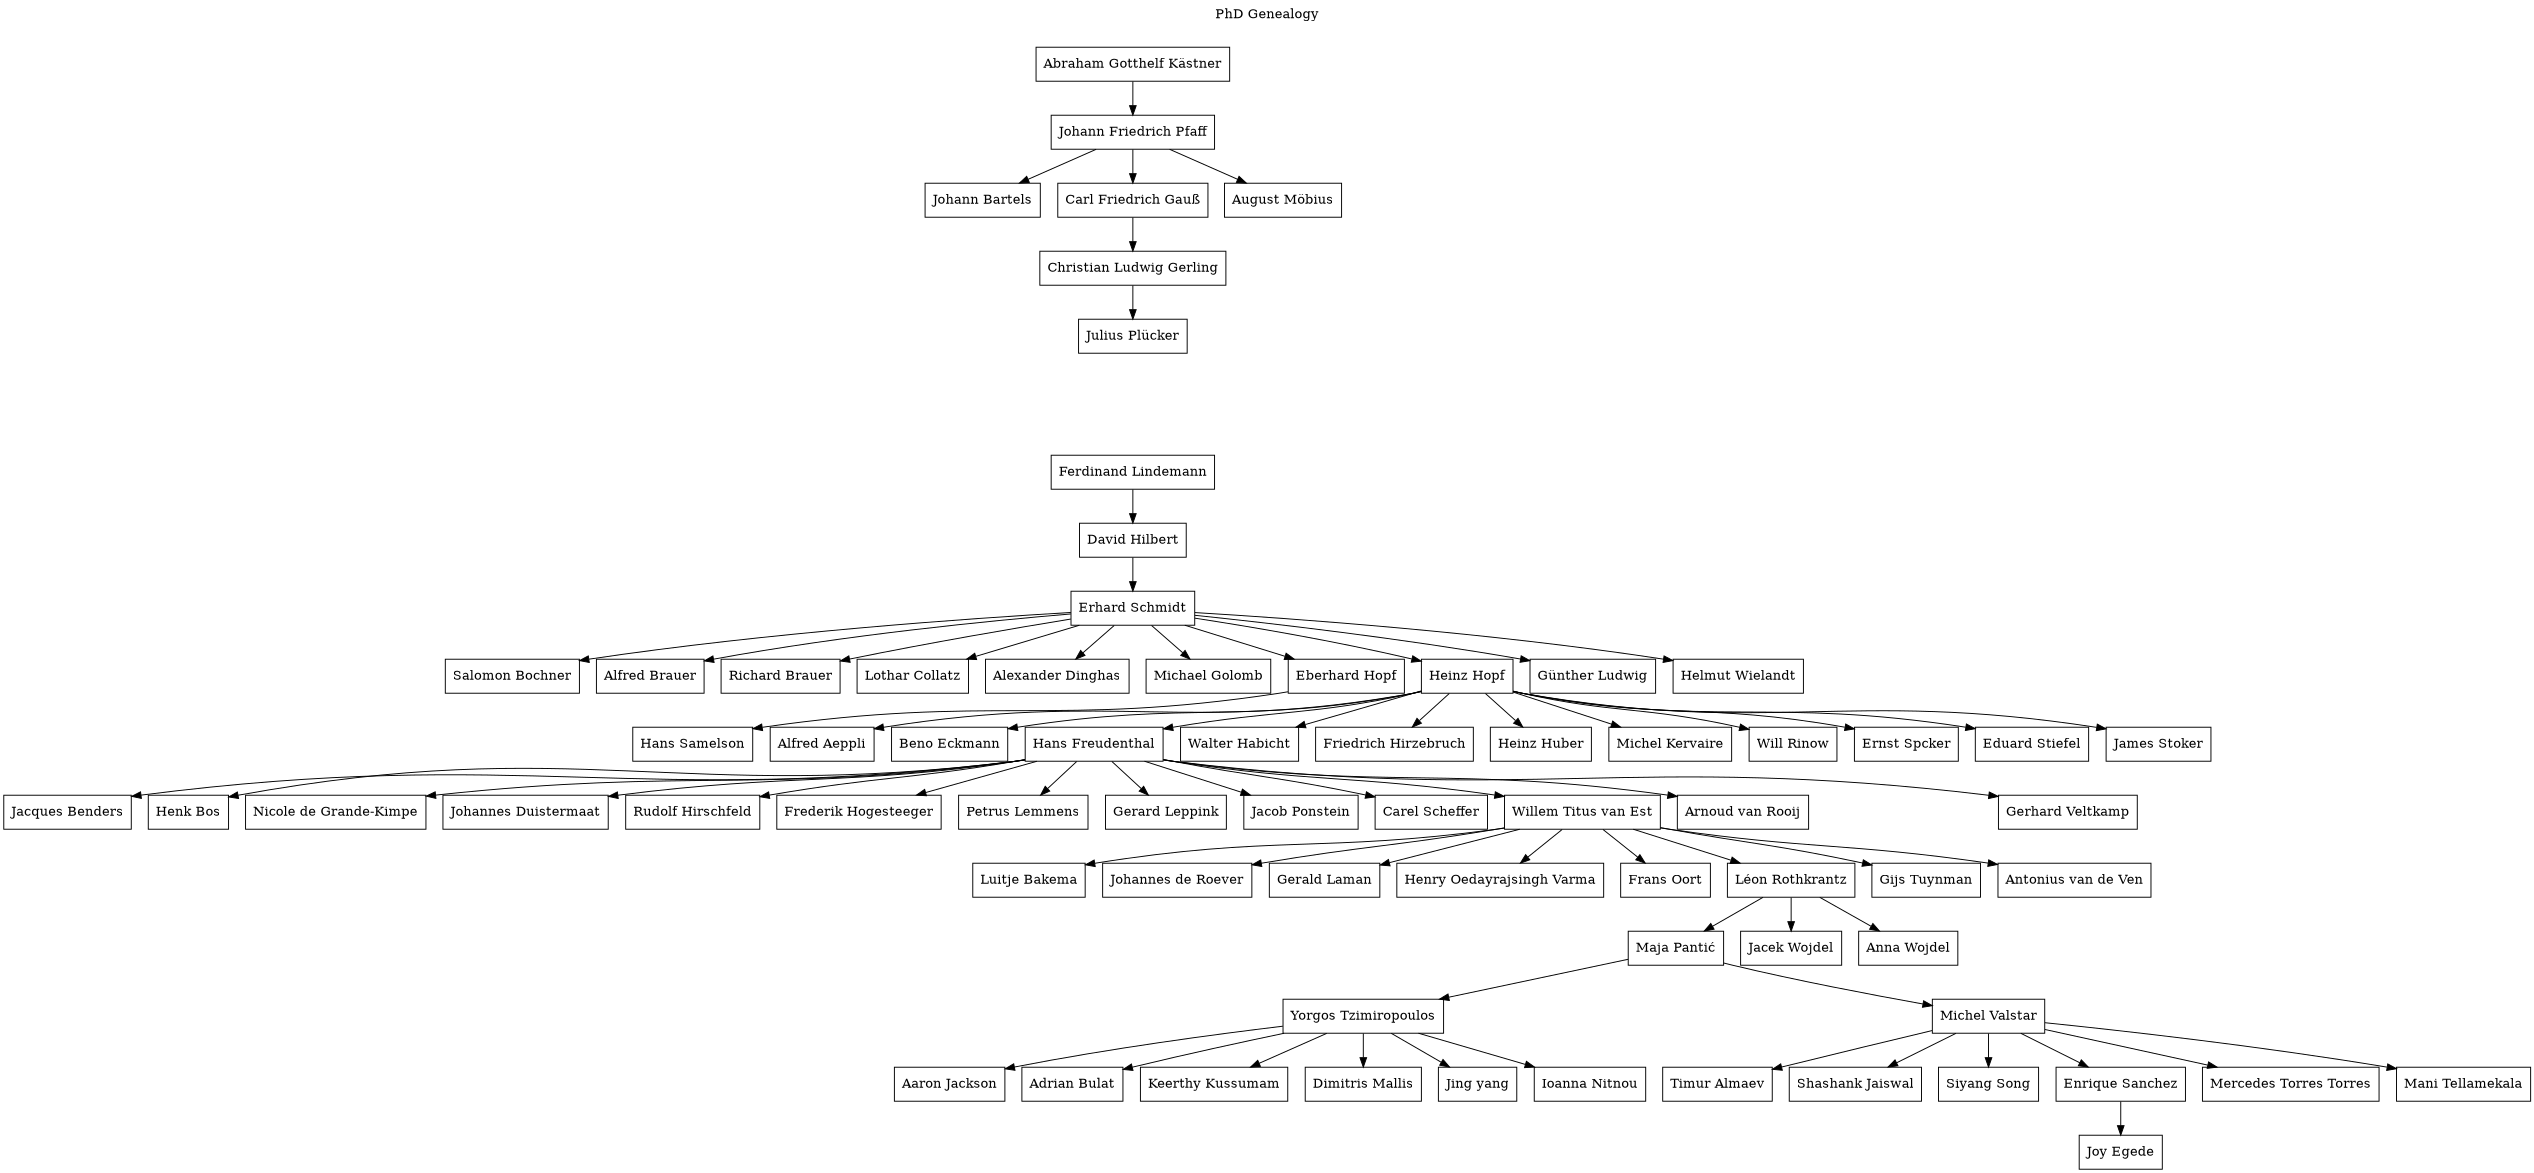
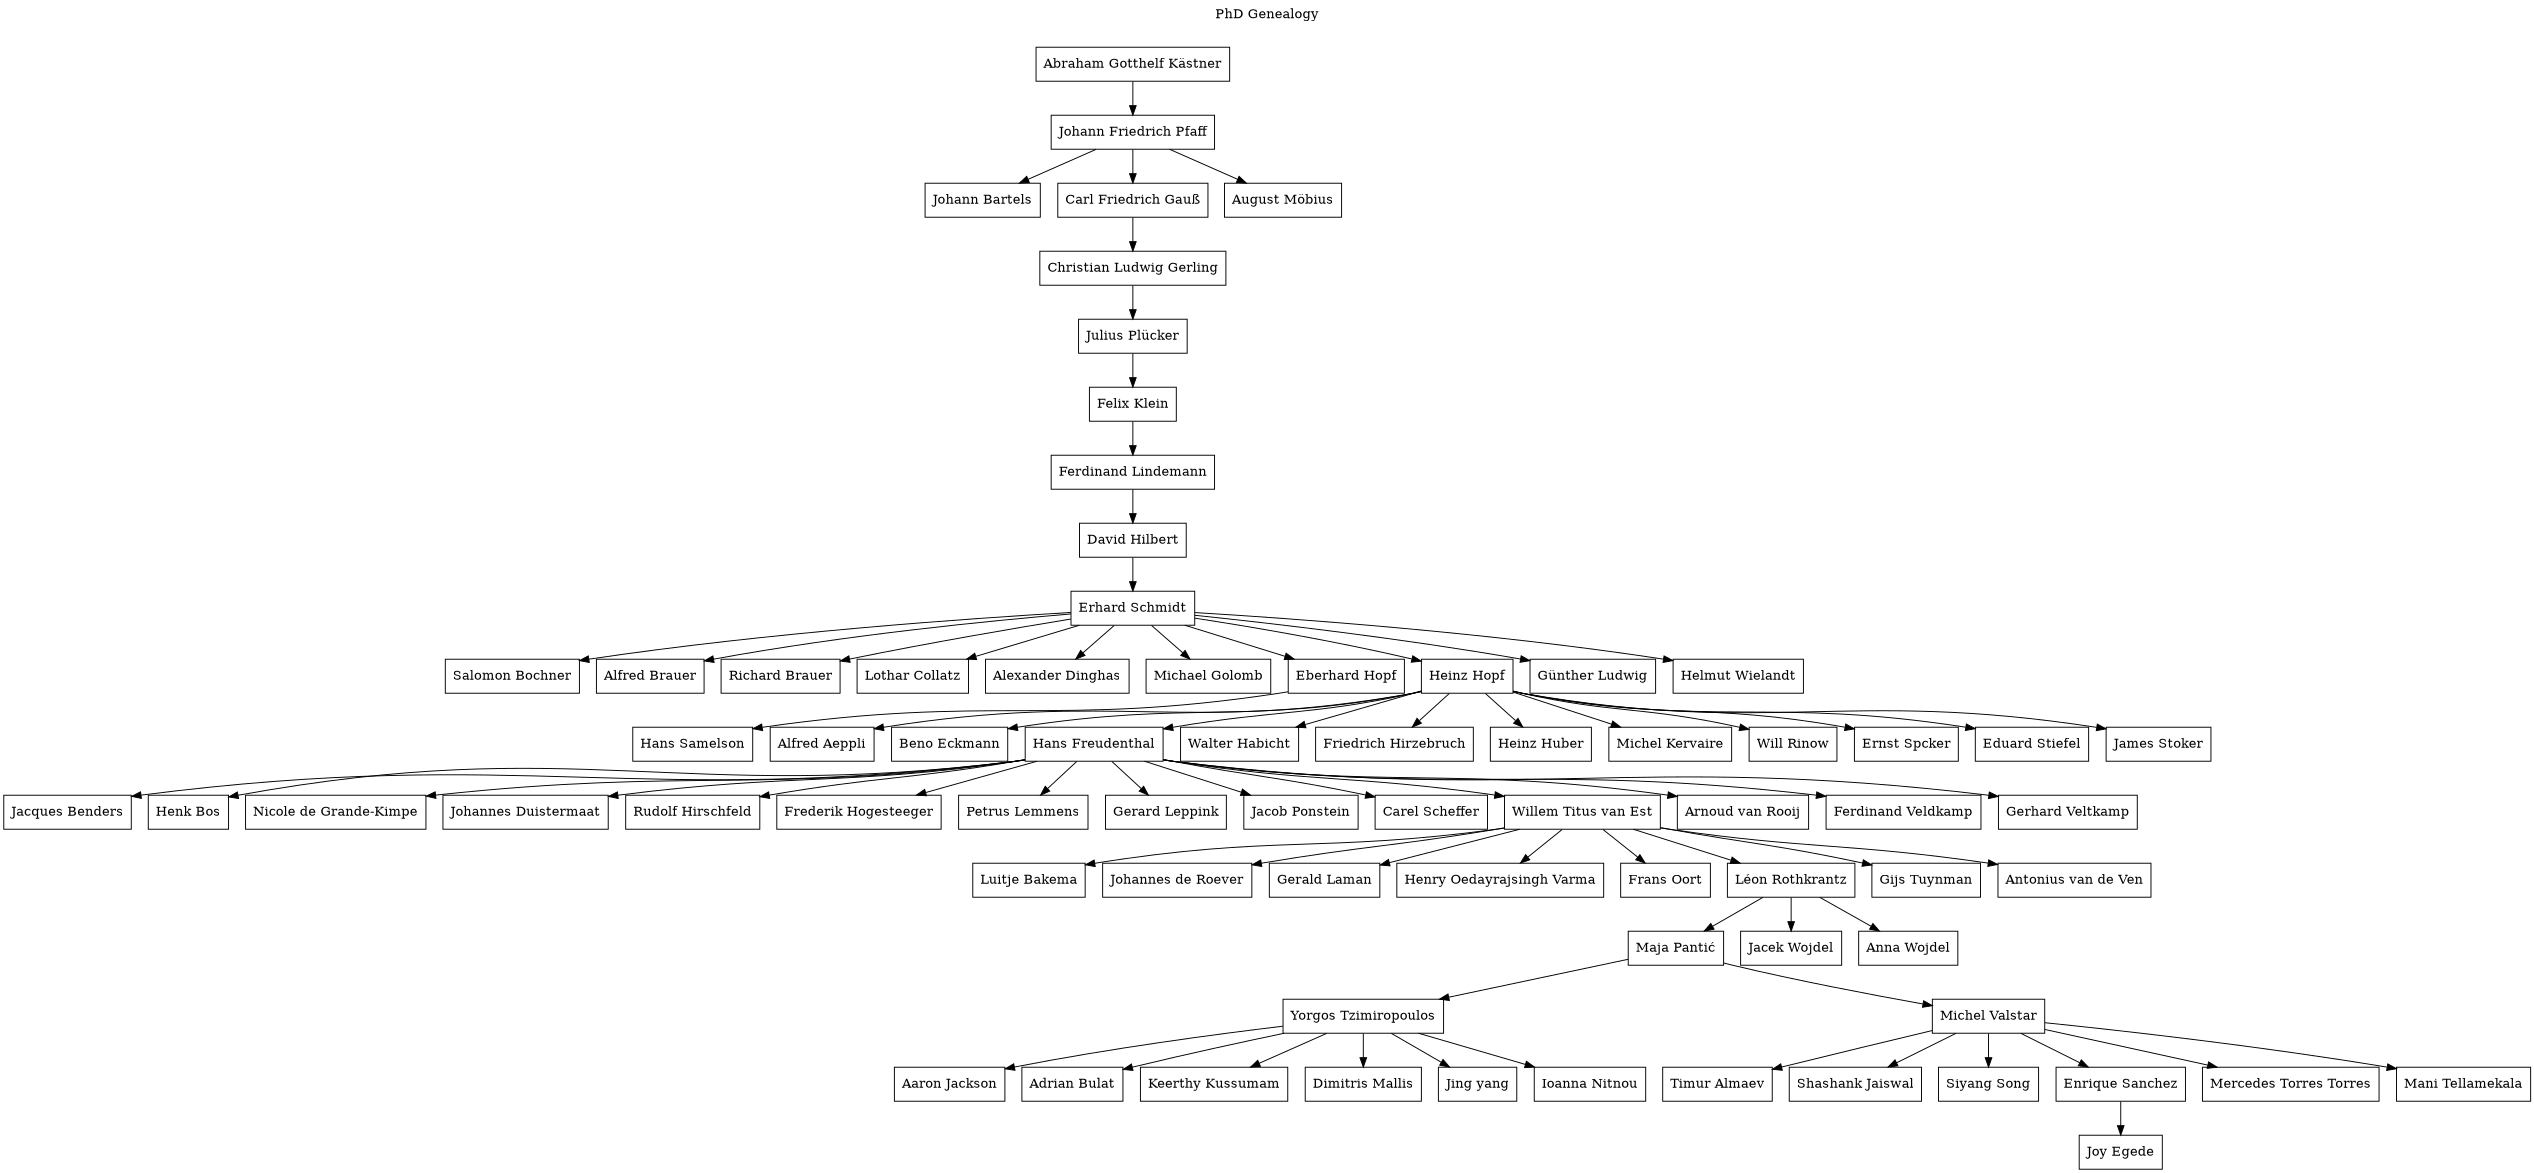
  digraph {
    label="PhD Genealogy"
    labelloc=t
    node [shape=box]
    "Abraham Gotthelf Kästner"
    "Johann Friedrich Pfaff"
    "Johann Bartels"
    "Carl Friedrich Gauß"
    "August Möbius"
    "Christian Ludwig Gerling"
    "Julius Plücker"
+   "Felix Klein"
    "Ferdinand Lindemann"
    "David Hilbert"
    "Erhard Schmidt"
    "Salomon Bochner"
    "Alfred Brauer"
    "Richard Brauer"
    "Lothar Collatz"
    "Alexander Dinghas"
    "Michael Golomb"
    "Eberhard Hopf"
    "Heinz Hopf"
    "Günther Ludwig"
    "Helmut Wielandt"
    "Hans Samelson"
    "Alfred Aeppli"
    "Beno Eckmann"
    "Hans Freudenthal"
    "Walter Habicht"
    "Friedrich Hirzebruch"
    "Heinz Huber"
    "Michel Kervaire"
    "Will Rinow"
    "Ernst Spcker"
    "Eduard Stiefel"
    "James Stoker"
    "Jacques Benders"
    "Henk Bos"
    "Nicole de Grande-Kimpe"
    "Johannes Duistermaat"
    "Rudolf Hirschfeld"
    "Frederik Hogesteeger"
    "Petrus Lemmens"
    "Gerard Leppink"
    "Jacob Ponstein"
    "Carel Scheffer"
    "Willem Titus van Est"
    "Arnoud van Rooij"
+   "Ferdinand Veldkamp"
    "Gerhard Veltkamp"
    "Luitje Bakema"
    "Johannes de Roever"
    "Gerald Laman"
    "Henry Oedayrajsingh Varma"
    "Frans Oort"
    "Léon Rothkrantz"
    "Gijs Tuynman"
    "Antonius van de Ven"
    "Maja Pantić"
    "Jacek Wojdel"
    "Anna Wojdel"
    "Yorgos Tzimiropoulos"
    "Michel Valstar"
    "Aaron Jackson"
    "Adrian Bulat"
    "Keerthy Kussumam"
    "Dimitris Mallis"
    "Jing yang"
    "Ioanna Nitnou"
    "Timur Almaev"
    "Shashank Jaiswal"
    "Siyang Song"
    "Enrique Sanchez"
    "Mercedes Torres Torres"
    "Mani Tellamekala"
    "Joy Egede"
    "Abraham Gotthelf Kästner" -> "Johann Friedrich Pfaff"
    "Johann Friedrich Pfaff" -> "Johann Bartels"
    "Johann Friedrich Pfaff" -> "Carl Friedrich Gauß"
    "Johann Friedrich Pfaff" -> "August Möbius"
    "Carl Friedrich Gauß" -> "Christian Ludwig Gerling"
    "Christian Ludwig Gerling" -> "Julius Plücker"
+   "Julius Plücker" -> "Felix Klein"
+   "Felix Klein" -> "Ferdinand Lindemann"
    "Ferdinand Lindemann" -> "David Hilbert"
    "David Hilbert" -> "Erhard Schmidt"
    "Erhard Schmidt" -> "Salomon Bochner"
    "Erhard Schmidt" -> "Alfred Brauer"
    "Erhard Schmidt" -> "Richard Brauer"
    "Erhard Schmidt" -> "Lothar Collatz"
    "Erhard Schmidt" -> "Alexander Dinghas"
    "Erhard Schmidt" -> "Michael Golomb"
    "Erhard Schmidt" -> "Eberhard Hopf"
    "Erhard Schmidt" -> "Heinz Hopf"
    "Erhard Schmidt" -> "Günther Ludwig"
    "Erhard Schmidt" -> "Helmut Wielandt"
    "Eberhard Hopf" -> "Hans Samelson"
    "Heinz Hopf" -> "Alfred Aeppli"
    "Heinz Hopf" -> "Beno Eckmann"
    "Heinz Hopf" -> "Hans Freudenthal"
    "Heinz Hopf" -> "Walter Habicht"
    "Heinz Hopf" -> "Friedrich Hirzebruch"
    "Heinz Hopf" -> "Heinz Huber"
    "Heinz Hopf" -> "Michel Kervaire"
    "Heinz Hopf" -> "Will Rinow"
    "Heinz Hopf" -> "Ernst Spcker"
    "Heinz Hopf" -> "Eduard Stiefel"
    "Heinz Hopf" -> "James Stoker"
    "Hans Freudenthal" -> "Jacques Benders"
    "Hans Freudenthal" -> "Henk Bos"
    "Hans Freudenthal" -> "Nicole de Grande-Kimpe"
    "Hans Freudenthal" -> "Johannes Duistermaat"
    "Hans Freudenthal" -> "Rudolf Hirschfeld"
    "Hans Freudenthal" -> "Frederik Hogesteeger"
    "Hans Freudenthal" -> "Petrus Lemmens"
    "Hans Freudenthal" -> "Gerard Leppink"
    "Hans Freudenthal" -> "Jacob Ponstein"
    "Hans Freudenthal" -> "Carel Scheffer"
    "Hans Freudenthal" -> "Willem Titus van Est"
    "Hans Freudenthal" -> "Arnoud van Rooij"
+   "Hans Freudenthal" -> "Ferdinand Veldkamp"
    "Hans Freudenthal" -> "Gerhard Veltkamp"
    "Willem Titus van Est" -> "Luitje Bakema"
    "Willem Titus van Est" -> "Johannes de Roever"
    "Willem Titus van Est" -> "Gerald Laman"
    "Willem Titus van Est" -> "Henry Oedayrajsingh Varma"
    "Willem Titus van Est" -> "Frans Oort"
    "Willem Titus van Est" -> "Léon Rothkrantz"
    "Willem Titus van Est" -> "Gijs Tuynman"
    "Willem Titus van Est" -> "Antonius van de Ven"
    "Léon Rothkrantz" -> "Maja Pantić"
    "Léon Rothkrantz" -> "Jacek Wojdel"
    "Léon Rothkrantz" -> "Anna Wojdel"
    "Maja Pantić" -> "Yorgos Tzimiropoulos"
    "Maja Pantić" -> "Michel Valstar"
    "Yorgos Tzimiropoulos" -> "Aaron Jackson"
    "Yorgos Tzimiropoulos" -> "Adrian Bulat"
    "Yorgos Tzimiropoulos" -> "Keerthy Kussumam"
    "Yorgos Tzimiropoulos" -> "Dimitris Mallis"
    "Yorgos Tzimiropoulos" -> "Jing yang"
    "Yorgos Tzimiropoulos" -> "Ioanna Nitnou"
    "Michel Valstar" -> "Timur Almaev"
    "Michel Valstar" -> "Shashank Jaiswal"
    "Michel Valstar" -> "Siyang Song"
    "Michel Valstar" -> "Enrique Sanchez"
    "Michel Valstar" -> "Mercedes Torres Torres"
    "Michel Valstar" -> "Mani Tellamekala"
    "Enrique Sanchez" -> "Joy Egede"
  }
